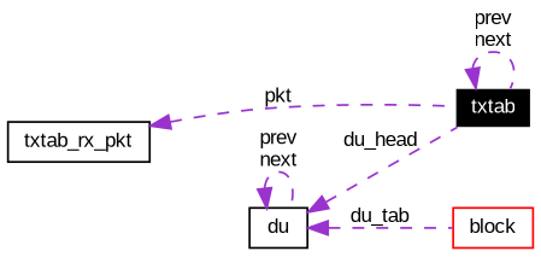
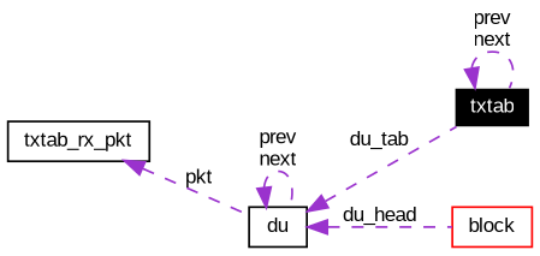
  digraph {
    fontname="Liberation Sans"
    rankdir=LR
    node [color=black fontname="Liberation Sans" fontsize=10 shape=record]
    edge [color=darkorchid3 dir=back fontname="Liberation Sans" fontsize=10 labelfontname=Helvetica labelfontsize=10 style=dashed]
    n1 [color=white fillcolor=black fontcolor=white height=0.2 label=txtab style=filled width=0.4]
    n2 [height=0.2 label=du width=0.4]
    n3 [color=red height=0.2 label=block width=0.4]
    n4 [height=0.2 label=txtab_rx_pkt width=0.4]
    n1 -> n1 [label="prev\nnext"]
-   n2 -> n1 [label=du_head]
+   n2 -> n1 [label=du_tab]
    n2 -> n2 [label="prev\nnext"]
-   n2 -> n3 [label=du_tab]
-   n4 -> n1 [label=pkt]
+   n2 -> n3 [label=du_head]
+   n4 -> n2 [label=pkt]
  }
